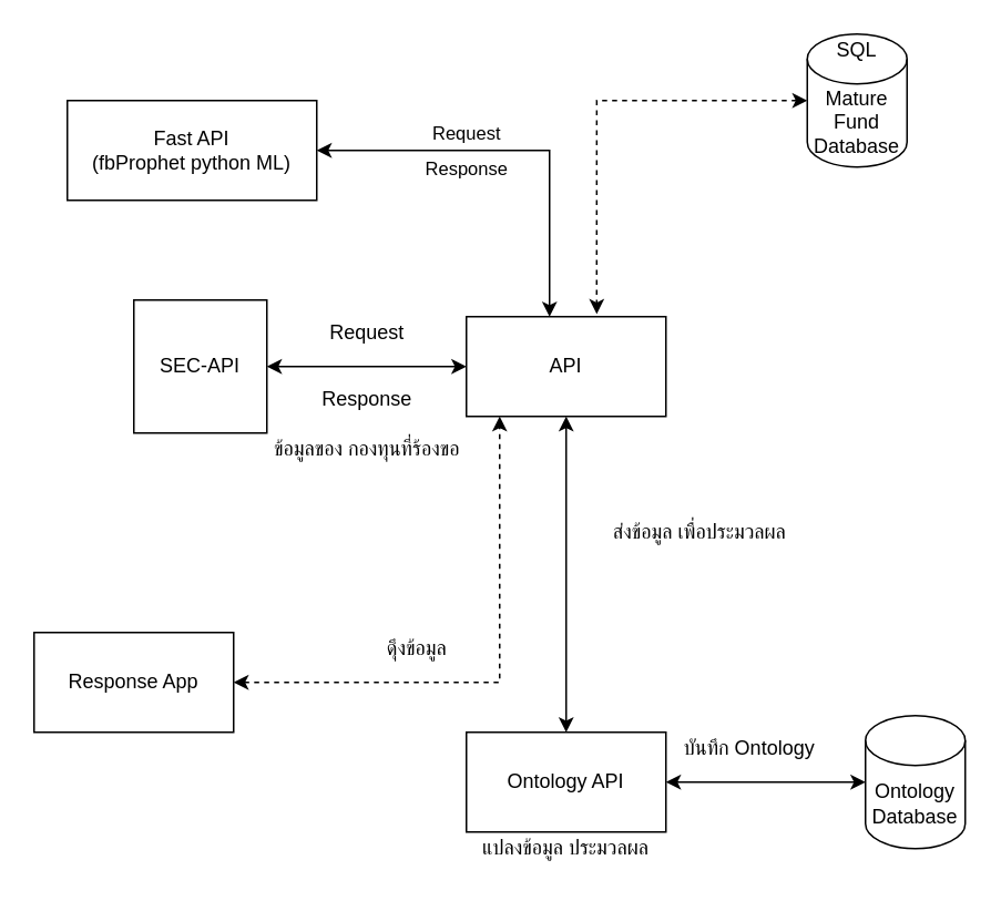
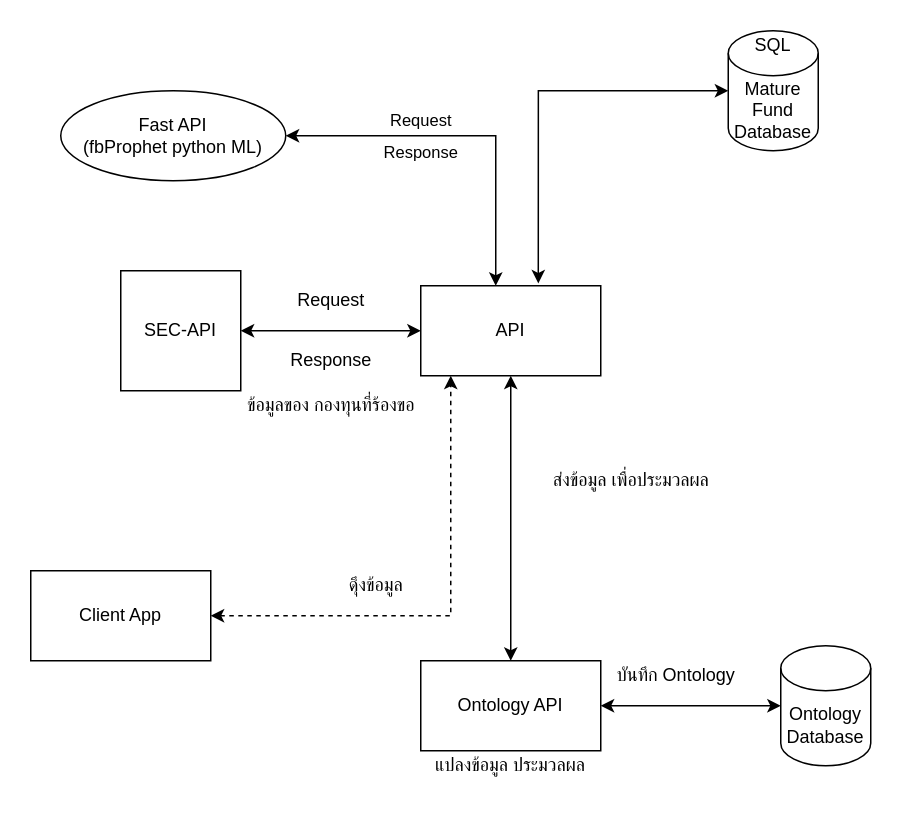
  <mxCell id="0" />
  <mxCell id="1" parent="0" />
  <mxCell id="2" value="SEC-API" style="whiteSpace=wrap;html=1;aspect=fixed;" parent="1" vertex="1"><mxGeometry x="80" y="180" width="80" height="80" as="geometry" /></mxCell>
  <mxCell id="3" style="edgeStyle=orthogonalEdgeStyle;rounded=0;orthogonalLoop=1;jettySize=auto;html=1;startArrow=classic;startFill=1;" parent="1" source="6" target="2" edge="1"><mxGeometry relative="1" as="geometry" /></mxCell>
  <mxCell id="4" value="Request" style="edgeStyle=orthogonalEdgeStyle;rounded=0;orthogonalLoop=1;jettySize=auto;html=1;entryX=1;entryY=0.5;entryDx=0;entryDy=0;startArrow=classic;startFill=1;" parent="1" source="6" target="23" edge="1"><mxGeometry x="0.25" y="-10" relative="1" as="geometry"><Array as="points"><mxPoint x="330" y="90" /></Array><mxPoint as="offset" /></mxGeometry></mxCell>
  <mxCell id="5" value="Response" style="edgeLabel;html=1;align=center;verticalAlign=middle;resizable=0;points=[];" parent="4" vertex="1" connectable="0"><mxGeometry x="0.064" relative="1" as="geometry"><mxPoint x="-22.5" y="10" as="offset" /></mxGeometry></mxCell>
  <mxCell id="6" value="API" style="rounded=0;whiteSpace=wrap;html=1;" parent="1" vertex="1"><mxGeometry x="280" y="190" width="120" height="60" as="geometry" /></mxCell>
  <mxCell id="7" value="Request" style="text;html=1;align=center;verticalAlign=middle;resizable=0;points=[];autosize=1;" parent="1" vertex="1"><mxGeometry x="190" y="190" width="60" height="20" as="geometry" /></mxCell>
  <mxCell id="8" value="Response" style="text;html=1;align=center;verticalAlign=middle;resizable=0;points=[];autosize=1;" parent="1" vertex="1"><mxGeometry x="185" y="230" width="70" height="20" as="geometry" /></mxCell>
  <mxCell id="9" value="ข้อมูลของ กองทุนที่ร้องขอ" style="text;html=1;align=center;verticalAlign=middle;resizable=0;points=[];autosize=1;" parent="1" vertex="1"><mxGeometry x="145" y="260" width="150" height="20" as="geometry" /></mxCell>
  <mxCell id="10" style="edgeStyle=orthogonalEdgeStyle;rounded=0;orthogonalLoop=1;jettySize=auto;html=1;startArrow=classic;startFill=1;exitX=1;exitY=0.5;exitDx=0;exitDy=0;dashed=1;" parent="1" source="11" target="6" edge="1"><mxGeometry relative="1" as="geometry"><mxPoint x="140" y="410" as="sourcePoint" /><Array as="points"><mxPoint x="300" y="410" /></Array></mxGeometry></mxCell>
- <mxCell id="11" value="Response App" style="rounded=0;whiteSpace=wrap;html=1;" parent="1" vertex="1"><mxGeometry x="20" y="380" width="120" height="60" as="geometry" /></mxCell>
+ <mxCell id="11" value="Client App" style="rounded=0;whiteSpace=wrap;html=1;" parent="1" vertex="1"><mxGeometry x="20" y="380" width="120" height="60" as="geometry" /></mxCell>
  <mxCell id="12" value="Ontology Database" style="shape=cylinder3;whiteSpace=wrap;html=1;boundedLbl=1;backgroundOutline=1;size=15;" parent="1" vertex="1"><mxGeometry x="520" y="430" width="60" height="80" as="geometry" /></mxCell>
  <mxCell id="13" style="edgeStyle=orthogonalEdgeStyle;rounded=0;orthogonalLoop=1;jettySize=auto;html=1;startArrow=classic;startFill=1;" parent="1" source="15" target="12" edge="1"><mxGeometry relative="1" as="geometry"><mxPoint x="510" y="470" as="targetPoint" /></mxGeometry></mxCell>
  <mxCell id="14" style="edgeStyle=orthogonalEdgeStyle;rounded=0;orthogonalLoop=1;jettySize=auto;html=1;startArrow=classic;startFill=1;" parent="1" source="15" target="6" edge="1"><mxGeometry relative="1" as="geometry" /></mxCell>
  <mxCell id="15" value="Ontology API" style="rounded=0;whiteSpace=wrap;html=1;" parent="1" vertex="1"><mxGeometry x="280" y="440" width="120" height="60" as="geometry" /></mxCell>
  <mxCell id="16" value="ดุึงข้อมูล" style="text;html=1;align=center;verticalAlign=middle;resizable=0;points=[];autosize=1;" parent="1" vertex="1"><mxGeometry x="220" y="380" width="60" height="20" as="geometry" /></mxCell>
  <mxCell id="17" value="บันทึก Ontology" style="text;html=1;align=center;verticalAlign=middle;resizable=0;points=[];autosize=1;" parent="1" vertex="1"><mxGeometry x="400" y="440" width="100" height="20" as="geometry" /></mxCell>
  <mxCell id="18" value="แปลงข้อมูล ประมวลผล" style="text;html=1;strokeColor=none;fillColor=none;align=center;verticalAlign=middle;whiteSpace=wrap;rounded=0;" parent="1" vertex="1"><mxGeometry x="260" y="500" width="160" height="20" as="geometry" /></mxCell>
  <mxCell id="19" value="ส่งข้อมูล เพื่อประมวลผล" style="text;html=1;align=center;verticalAlign=middle;resizable=0;points=[];autosize=1;" parent="1" vertex="1"><mxGeometry x="355" y="310" width="130" height="20" as="geometry" /></mxCell>
- <mxCell id="20" style="edgeStyle=orthogonalEdgeStyle;rounded=0;orthogonalLoop=1;jettySize=auto;html=1;entryX=0.653;entryY=-0.026;entryDx=0;entryDy=0;entryPerimeter=0;startArrow=classic;startFill=1;dashed=1;" parent="1" source="21" target="6" edge="1"><mxGeometry relative="1" as="geometry" /></mxCell>
+ <mxCell id="20" style="edgeStyle=orthogonalEdgeStyle;rounded=0;orthogonalLoop=1;jettySize=auto;html=1;entryX=0.653;entryY=-0.026;entryDx=0;entryDy=0;entryPerimeter=0;startArrow=classic;startFill=1;" parent="1" source="21" target="6" edge="1"><mxGeometry relative="1" as="geometry" /></mxCell>
  <mxCell id="21" value="Mature Fund Database" style="shape=cylinder3;whiteSpace=wrap;html=1;boundedLbl=1;backgroundOutline=1;size=15;" parent="1" vertex="1"><mxGeometry x="485" y="20" width="60" height="80" as="geometry" /></mxCell>
  <mxCell id="22" value="SQL" style="text;html=1;strokeColor=none;fillColor=none;align=center;verticalAlign=middle;whiteSpace=wrap;rounded=0;" parent="1" vertex="1"><mxGeometry x="495" y="20" width="40" height="20" as="geometry" /></mxCell>
- <mxCell id="23" value="Fast API&lt;br&gt;(fbProphet python ML)" style="rounded=0;whiteSpace=wrap;html=1;" parent="1" vertex="1"><mxGeometry x="40" y="60" width="150" height="60" as="geometry" /></mxCell>
+ <mxCell id="23" value="Fast API&lt;br&gt;(fbProphet python ML)" style="ellipse;whiteSpace=wrap;html=1;" parent="1" vertex="1"><mxGeometry x="40" y="60" width="150" height="60" as="geometry" /></mxCell>
